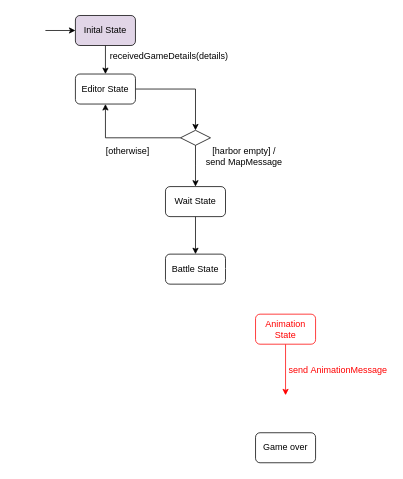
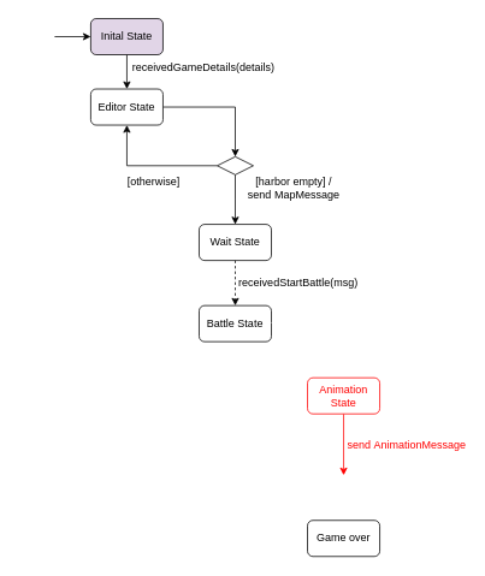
  <mxCell id="0" />
  <mxCell id="1" parent="0" />
  <mxCell id="2" value="" style="ellipse;html=1;shape=startState;rounded=1;shadow=0;comic=0;labelBackgroundColor=none;fontFamily=Verdana;fontSize=12;align=center;direction=south;strokeColor=#FFFFFF;fillColor=default;" parent="1" vertex="1"><mxGeometry x="20" y="20" width="40" height="40" as="geometry" /></mxCell>
  <mxCell id="3" value="" style="endArrow=classic;html=1;rounded=0;" parent="1" edge="1"><mxGeometry width="50" height="50" relative="1" as="geometry"><mxPoint x="60" y="40" as="sourcePoint" /><mxPoint x="100" y="40" as="targetPoint" /></mxGeometry></mxCell>
  <mxCell id="4" style="edgeStyle=orthogonalEdgeStyle;rounded=0;orthogonalLoop=1;jettySize=auto;html=1;exitX=0.5;exitY=1;exitDx=0;exitDy=0;entryX=0.5;entryY=0;entryDx=0;entryDy=0;" parent="1" source="5" target="7" edge="1"><mxGeometry relative="1" as="geometry" /></mxCell>
  <mxCell id="5" value="Inital State" style="rounded=1;whiteSpace=wrap;html=1;fillColor=#e1d5e7;" parent="1" vertex="1"><mxGeometry x="100" y="20" width="80" height="40" as="geometry" /></mxCell>
  <mxCell id="6" style="edgeStyle=orthogonalEdgeStyle;rounded=0;orthogonalLoop=1;jettySize=auto;html=1;exitX=1;exitY=0.5;exitDx=0;exitDy=0;entryX=0.5;entryY=0;entryDx=0;entryDy=0;" parent="1" source="7" target="14" edge="1"><mxGeometry relative="1" as="geometry" /></mxCell>
  <mxCell id="7" value="Editor State" style="rounded=1;whiteSpace=wrap;html=1;" parent="1" vertex="1"><mxGeometry x="100" y="98" width="80" height="40" as="geometry" /></mxCell>
  <mxCell id="8" value="Battle State" style="rounded=1;whiteSpace=wrap;html=1;" parent="1" vertex="1"><mxGeometry x="220" y="338" width="80" height="40" as="geometry" /></mxCell>
  <mxCell id="9" style="edgeStyle=orthogonalEdgeStyle;rounded=0;orthogonalLoop=1;jettySize=auto;html=1;exitX=0.5;exitY=1;exitDx=0;exitDy=0;entryX=0.5;entryY=0;entryDx=0;entryDy=0;strokeColor=#FF0000;" parent="1" source="10" target="15" edge="1"><mxGeometry relative="1" as="geometry" /></mxCell>
  <mxCell id="10" value="Animation State" style="rounded=1;whiteSpace=wrap;html=1;strokeColor=#FF0000;fontColor=#FF0000;" parent="1" vertex="1"><mxGeometry x="340" y="418" width="80" height="40" as="geometry" /></mxCell>
  <mxCell id="11" value="Game over" style="rounded=1;whiteSpace=wrap;html=1;" parent="1" vertex="1"><mxGeometry x="340" y="576" width="80" height="40" as="geometry" /></mxCell>
  <mxCell id="12" style="edgeStyle=orthogonalEdgeStyle;rounded=0;orthogonalLoop=1;jettySize=auto;html=1;exitX=0.5;exitY=1;exitDx=0;exitDy=0;" parent="1" source="14" edge="1"><mxGeometry relative="1" as="geometry"><mxPoint x="260" y="248" as="targetPoint" /></mxGeometry></mxCell>
  <mxCell id="13" style="edgeStyle=orthogonalEdgeStyle;rounded=0;orthogonalLoop=1;jettySize=auto;html=1;exitX=0;exitY=0.5;exitDx=0;exitDy=0;entryX=0.5;entryY=1;entryDx=0;entryDy=0;" parent="1" source="14" target="7" edge="1"><mxGeometry relative="1" as="geometry" /></mxCell>
  <mxCell id="14" value="" style="rhombus;whiteSpace=wrap;html=1;" parent="1" vertex="1"><mxGeometry x="240" y="173" width="40" height="20" as="geometry" /></mxCell>
  <mxCell id="15" value="" style="rhombus;whiteSpace=wrap;html=1;strokeColor=#FFFFFF;fontColor=default;" parent="1" vertex="1"><mxGeometry x="360" y="526" width="40" height="20" as="geometry" /></mxCell>
  <mxCell id="16" style="edgeStyle=orthogonalEdgeStyle;rounded=0;orthogonalLoop=1;jettySize=auto;html=1;entryX=0.5;entryY=0;entryDx=0;entryDy=0;strokeColor=#FFFFFF;fontColor=#FFFFFF;" parent="1" edge="1"><mxGeometry relative="1" as="geometry"><mxPoint x="300" y="357" as="sourcePoint" /><mxPoint x="380" y="416" as="targetPoint" /></mxGeometry></mxCell>
  <mxCell id="17" value="[harbor empty] /&lt;br&gt;send MapMessage" style="text;html=1;align=center;verticalAlign=middle;whiteSpace=wrap;rounded=0;" parent="1" vertex="1"><mxGeometry x="260" y="193" width="130" height="30" as="geometry" /></mxCell>
  <mxCell id="18" value="[otherwise]" style="text;html=1;align=center;verticalAlign=middle;whiteSpace=wrap;rounded=0;" parent="1" vertex="1"><mxGeometry x="140" y="186" width="60" height="30" as="geometry" /></mxCell>
  <mxCell id="19" value="&lt;span class=&quot;fontstyle0&quot;&gt;receivedEffect(msg)&lt;/span&gt;" style="text;html=1;align=center;verticalAlign=middle;whiteSpace=wrap;rounded=0;fontColor=#FFFFFF;" parent="1" vertex="1"><mxGeometry x="380" y="368" width="130" height="28" as="geometry" /></mxCell>
  <mxCell id="20" value="" style="endArrow=classic;html=1;rounded=0;exitX=0.5;exitY=1;exitDx=0;exitDy=0;entryX=0.5;entryY=0;entryDx=0;entryDy=0;strokeColor=#FFFFFF;fontColor=default;" parent="1" source="15" target="11" edge="1"><mxGeometry width="50" height="50" relative="1" as="geometry"><mxPoint x="480" y="496" as="sourcePoint" /><mxPoint x="530" y="446" as="targetPoint" /></mxGeometry></mxCell>
  <mxCell id="21" value="" style="endArrow=classic;html=1;rounded=0;exitX=0;exitY=0.5;exitDx=0;exitDy=0;entryX=0.5;entryY=1;entryDx=0;entryDy=0;strokeColor=#FFFFFF;fontColor=default;" parent="1" source="15" target="8" edge="1"><mxGeometry width="50" height="50" relative="1" as="geometry"><mxPoint x="480" y="496" as="sourcePoint" /><mxPoint x="530" y="446" as="targetPoint" /><Array as="points"><mxPoint x="260" y="536" /></Array></mxGeometry></mxCell>
  <mxCell id="22" value="[game over]" style="text;html=1;align=center;verticalAlign=middle;whiteSpace=wrap;rounded=0;fontColor=#FFFFFF;" parent="1" vertex="1"><mxGeometry x="385" y="546" width="70" height="30" as="geometry" /></mxCell>
  <mxCell id="23" value="[otherwise]" style="text;html=1;align=center;verticalAlign=middle;whiteSpace=wrap;rounded=0;fontColor=#FFFFFF;" parent="1" vertex="1"><mxGeometry x="230" y="536" width="60" height="30" as="geometry" /></mxCell>
  <mxCell id="24" value="receivedGameDetails(details)" style="text;html=1;align=center;verticalAlign=middle;whiteSpace=wrap;rounded=0;" parent="1" vertex="1"><mxGeometry x="140" y="60" width="170" height="30" as="geometry" /></mxCell>
- <mxCell id="25" style="edgeStyle=orthogonalEdgeStyle;rounded=0;orthogonalLoop=1;jettySize=auto;html=1;exitX=0.5;exitY=1;exitDx=0;exitDy=0;" parent="1" source="26" target="8" edge="1"><mxGeometry relative="1" as="geometry" /></mxCell>
+ <mxCell id="25" style="edgeStyle=orthogonalEdgeStyle;rounded=0;orthogonalLoop=1;jettySize=auto;html=1;exitX=0.5;exitY=1;exitDx=0;exitDy=0;dashed=1;" parent="1" source="26" target="8" edge="1"><mxGeometry relative="1" as="geometry" /></mxCell>
  <mxCell id="26" value="Wait State" style="rounded=1;whiteSpace=wrap;html=1;" parent="1" vertex="1"><mxGeometry x="220" y="248" width="80" height="40" as="geometry" /></mxCell>
+ <mxCell id="27" value="receivedStartBattle(msg)" style="text;html=1;align=center;verticalAlign=middle;whiteSpace=wrap;rounded=0;" parent="1" vertex="1"><mxGeometry x="260" y="298" width="140" height="30" as="geometry" /></mxCell>
  <mxCell id="28" value="send&amp;nbsp;AnimationMessage" style="text;html=1;align=center;verticalAlign=middle;whiteSpace=wrap;rounded=0;fontColor=#FF0000;" parent="1" vertex="1"><mxGeometry x="385" y="478" width="130" height="30" as="geometry" /></mxCell>
